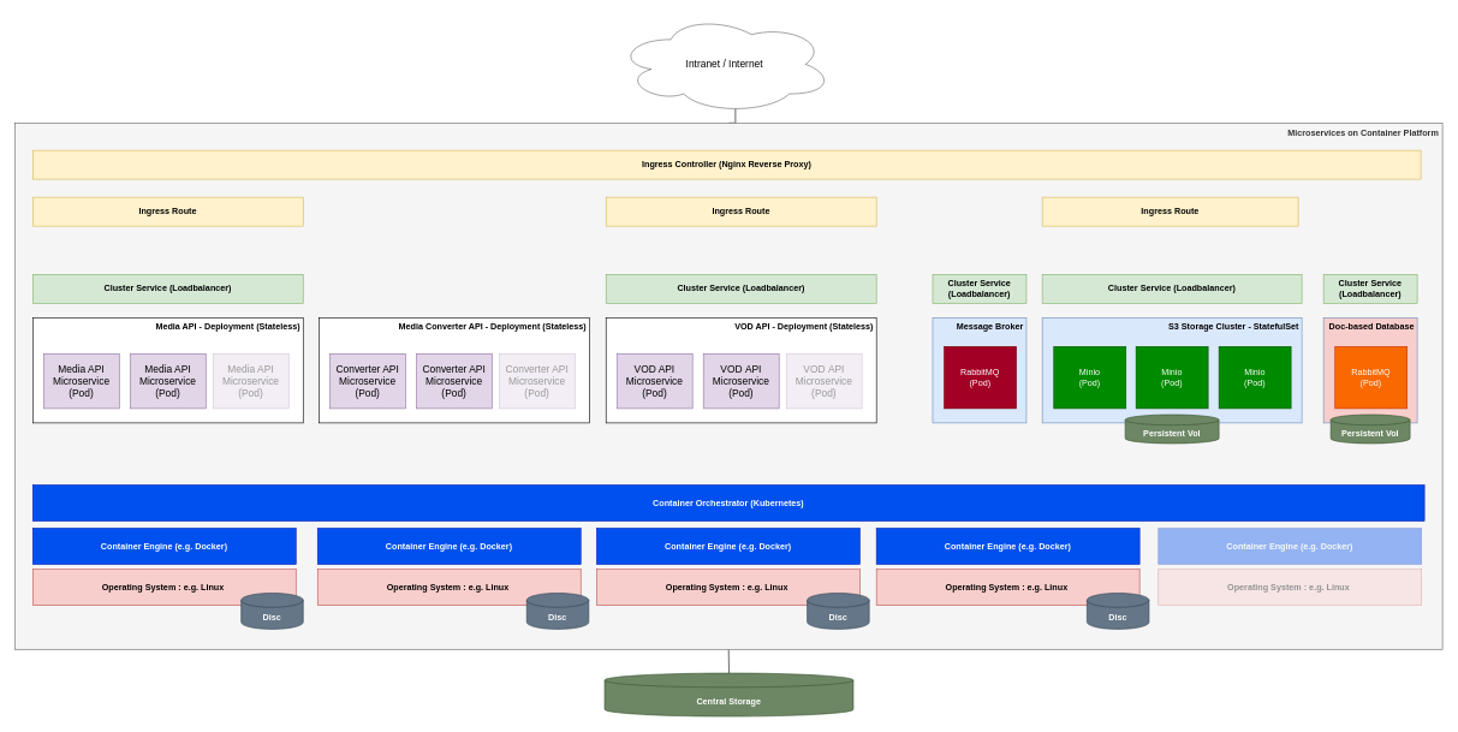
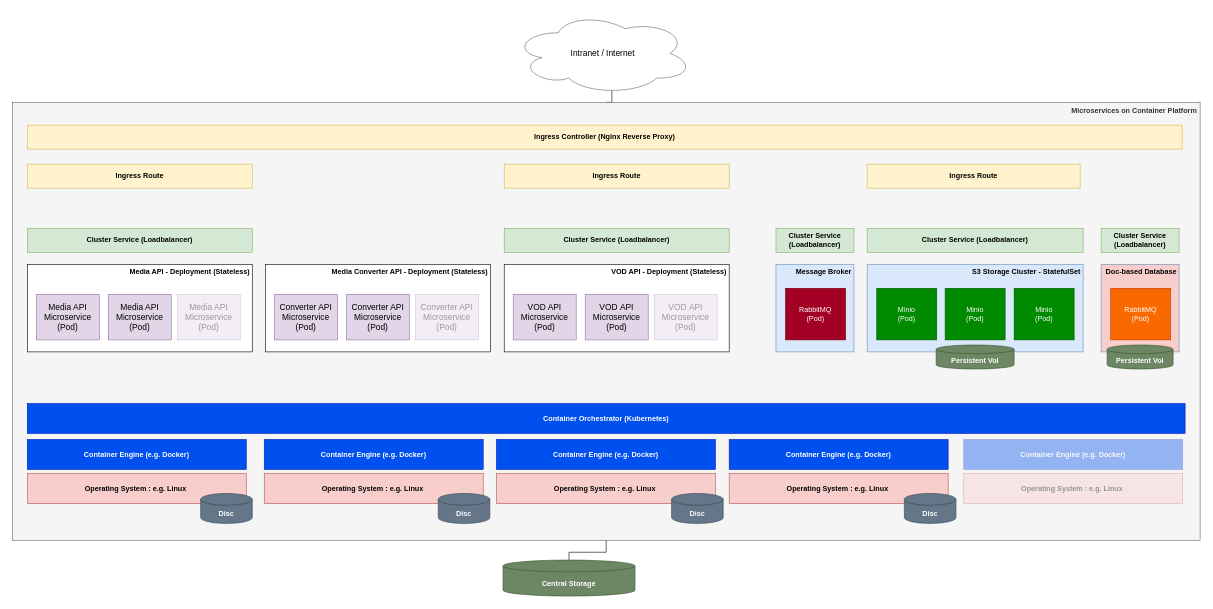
  <mxCell id="0" />
  <mxCell id="1" parent="0" />
  <mxCell id="2" style="edgeStyle=orthogonalEdgeStyle;rounded=0;orthogonalLoop=1;jettySize=auto;html=1;exitX=0.5;exitY=0;exitDx=0;exitDy=0;entryX=0.55;entryY=0.95;entryDx=0;entryDy=0;entryPerimeter=0;fontColor=#000;endArrow=none;endFill=0;" edge="1" parent="1" source="4" target="56"><mxGeometry relative="1" as="geometry" /></mxCell>
  <mxCell id="3" style="edgeStyle=orthogonalEdgeStyle;rounded=0;orthogonalLoop=1;jettySize=auto;html=1;exitX=0.5;exitY=1;exitDx=0;exitDy=0;entryX=0.5;entryY=0;entryDx=0;entryDy=0;entryPerimeter=0;fontColor=#000;endArrow=none;endFill=0;" edge="1" parent="1" source="4" target="23"><mxGeometry relative="1" as="geometry" /></mxCell>
  <mxCell id="4" value="Microservices on Container Platform" style="rounded=0;whiteSpace=wrap;html=1;fillColor=#f5f5f5;fontColor=#333333;strokeColor=#666666;fontStyle=1;align=right;verticalAlign=top;spacingRight=3;" vertex="1" parent="1"><mxGeometry x="20" y="170" width="1980" height="730" as="geometry" /></mxCell>
  <mxCell id="5" value="Container Engine (e.g. Docker)" style="rounded=0;whiteSpace=wrap;html=1;fontSize=12;fillColor=#0050ef;strokeColor=#001DBC;fontStyle=1;fontColor=#ffffff;" vertex="1" parent="1"><mxGeometry x="45" y="732" width="365" height="50" as="geometry" /></mxCell>
  <mxCell id="6" value="Operating System : e.g. Linux&amp;nbsp;" style="rounded=0;whiteSpace=wrap;html=1;fontSize=12;fillColor=#f8cecc;strokeColor=#b85450;fontStyle=1" vertex="1" parent="1"><mxGeometry x="45" y="789" width="365" height="50" as="geometry" /></mxCell>
  <mxCell id="7" value="Container Engine (e.g. Docker)" style="rounded=0;whiteSpace=wrap;html=1;fontSize=12;fillColor=#0050ef;strokeColor=#001DBC;fontStyle=1;fontColor=#ffffff;" vertex="1" parent="1"><mxGeometry x="440" y="732" width="365" height="50" as="geometry" /></mxCell>
  <mxCell id="8" value="Operating System : e.g. Linux&amp;nbsp;" style="rounded=0;whiteSpace=wrap;html=1;fontSize=12;fillColor=#f8cecc;strokeColor=#b85450;fontStyle=1" vertex="1" parent="1"><mxGeometry x="440" y="789" width="365" height="50" as="geometry" /></mxCell>
  <mxCell id="9" value="Container Engine (e.g. Docker)" style="rounded=0;whiteSpace=wrap;html=1;fontSize=12;fillColor=#0050ef;strokeColor=#001DBC;fontStyle=1;fontColor=#ffffff;" vertex="1" parent="1"><mxGeometry x="827" y="732" width="365" height="50" as="geometry" /></mxCell>
  <mxCell id="10" value="Operating System : e.g. Linux&amp;nbsp;" style="rounded=0;whiteSpace=wrap;html=1;fontSize=12;fillColor=#f8cecc;strokeColor=#b85450;fontStyle=1" vertex="1" parent="1"><mxGeometry x="827" y="789" width="365" height="50" as="geometry" /></mxCell>
  <mxCell id="11" value="Container Engine (e.g. Docker)" style="rounded=0;whiteSpace=wrap;html=1;fontSize=12;fillColor=#0050ef;strokeColor=#001DBC;fontStyle=1;fontColor=#ffffff;" vertex="1" parent="1"><mxGeometry x="1606" y="732" width="365" height="50" as="geometry" /></mxCell>
  <mxCell id="12" value="Operating System : e.g. Linux&amp;nbsp;" style="rounded=0;whiteSpace=wrap;html=1;fontSize=12;fillColor=#f8cecc;strokeColor=#b85450;fontStyle=1" vertex="1" parent="1"><mxGeometry x="1606" y="789" width="365" height="50" as="geometry" /></mxCell>
  <mxCell id="13" value="" style="rounded=0;whiteSpace=wrap;html=1;strokeColor=none;opacity=60;fillColor=#f5f5f5;fontColor=#333333;" vertex="1" parent="1"><mxGeometry x="1599" y="727" width="380" height="125" as="geometry" /></mxCell>
  <mxCell id="14" value="Container Orchestrator (Kubernetes)" style="rounded=0;whiteSpace=wrap;html=1;fontSize=12;fillColor=#0050ef;strokeColor=#001DBC;fontStyle=1;fontColor=#ffffff;" vertex="1" parent="1"><mxGeometry x="45" y="672" width="1930" height="50" as="geometry" /></mxCell>
  <mxCell id="15" value="Media API - Deployment (Stateless)" style="rounded=0;whiteSpace=wrap;html=1;verticalAlign=top;align=right;spacingRight=4;spacing=0;fontStyle=1" vertex="1" parent="1"><mxGeometry x="45" y="440" width="375" height="146" as="geometry" /></mxCell>
  <mxCell id="16" value="Media API&lt;br&gt;Microservice&lt;br&gt;(Pod)" style="rounded=0;whiteSpace=wrap;html=1;fontSize=14;fillColor=#e1d5e7;strokeColor=#9673a6;fontStyle=0;" vertex="1" parent="1"><mxGeometry x="60" y="490" width="105" height="76" as="geometry" /></mxCell>
  <mxCell id="17" value="Media API&lt;br&gt;Microservice&lt;br&gt;(Pod)" style="rounded=0;whiteSpace=wrap;html=1;fontSize=14;fillColor=#e1d5e7;strokeColor=#9673a6;fontStyle=0;" vertex="1" parent="1"><mxGeometry x="180" y="490" width="105" height="76" as="geometry" /></mxCell>
  <mxCell id="18" value="Media API&lt;br&gt;Microservice&lt;br&gt;(Pod)" style="rounded=0;whiteSpace=wrap;html=1;fontSize=14;fillColor=#e1d5e7;strokeColor=#9673a6;fontStyle=0;" vertex="1" parent="1"><mxGeometry x="295" y="490" width="105" height="76" as="geometry" /></mxCell>
  <mxCell id="19" value="" style="rounded=0;whiteSpace=wrap;html=1;strokeColor=none;opacity=60;" vertex="1" parent="1"><mxGeometry x="288.5" y="481.5" width="118" height="93" as="geometry" /></mxCell>
  <mxCell id="20" value="Disc" style="shape=cylinder3;whiteSpace=wrap;html=1;boundedLbl=1;backgroundOutline=1;size=9.815;fontSize=12;fillColor=#647687;strokeColor=#314354;fontStyle=1;fontColor=#ffffff;" vertex="1" parent="1"><mxGeometry x="334" y="822" width="86" height="50" as="geometry" /></mxCell>
  <mxCell id="21" value="Disc" style="shape=cylinder3;whiteSpace=wrap;html=1;boundedLbl=1;backgroundOutline=1;size=9.815;fontSize=12;fillColor=#647687;strokeColor=#314354;fontStyle=1;fontColor=#ffffff;" vertex="1" parent="1"><mxGeometry x="730" y="822" width="86" height="50" as="geometry" /></mxCell>
  <mxCell id="22" value="Disc" style="shape=cylinder3;whiteSpace=wrap;html=1;boundedLbl=1;backgroundOutline=1;size=9.815;fontSize=12;fillColor=#647687;strokeColor=#314354;fontStyle=1;fontColor=#ffffff;" vertex="1" parent="1"><mxGeometry x="1119" y="822" width="86" height="50" as="geometry" /></mxCell>
- <mxCell id="23" value="Central Storage" style="shape=cylinder3;whiteSpace=wrap;html=1;boundedLbl=1;backgroundOutline=1;size=9.815;fontSize=12;fillColor=#6d8764;strokeColor=#3A5431;fontStyle=1;fontColor=#ffffff;" vertex="1" parent="1"><mxGeometry x="838" y="933" width="345" height="60" as="geometry" /></mxCell>
+ <mxCell id="23" value="Central Storage" style="shape=cylinder3;whiteSpace=wrap;html=1;boundedLbl=1;backgroundOutline=1;size=9.815;fontSize=12;fillColor=#6d8764;strokeColor=#3A5431;fontStyle=1;fontColor=#ffffff;" vertex="1" parent="1"><mxGeometry x="838" y="933" width="220" height="60" as="geometry" /></mxCell>
  <mxCell id="24" value="Media Converter API - Deployment (Stateless)" style="rounded=0;whiteSpace=wrap;html=1;verticalAlign=top;align=right;spacingRight=4;spacing=0;fontStyle=1" vertex="1" parent="1"><mxGeometry x="442" y="440" width="375" height="146" as="geometry" /></mxCell>
  <mxCell id="25" value="Converter API&lt;br&gt;Microservice&lt;br&gt;(Pod)" style="rounded=0;whiteSpace=wrap;html=1;fontSize=14;fillColor=#e1d5e7;strokeColor=#9673a6;fontStyle=0;" vertex="1" parent="1"><mxGeometry x="457" y="490" width="105" height="76" as="geometry" /></mxCell>
  <mxCell id="26" value="Converter API&lt;br&gt;Microservice&lt;br&gt;(Pod)" style="rounded=0;whiteSpace=wrap;html=1;fontSize=14;fillColor=#e1d5e7;strokeColor=#9673a6;fontStyle=0;" vertex="1" parent="1"><mxGeometry x="577" y="490" width="105" height="76" as="geometry" /></mxCell>
  <mxCell id="27" value="Converter API&lt;br&gt;Microservice&lt;br&gt;(Pod)" style="rounded=0;whiteSpace=wrap;html=1;fontSize=14;fillColor=#e1d5e7;strokeColor=#9673a6;fontStyle=0;" vertex="1" parent="1"><mxGeometry x="692" y="490" width="105" height="76" as="geometry" /></mxCell>
  <mxCell id="28" value="" style="rounded=0;whiteSpace=wrap;html=1;strokeColor=none;opacity=60;" vertex="1" parent="1"><mxGeometry x="685.5" y="481.5" width="118" height="93" as="geometry" /></mxCell>
  <mxCell id="29" value="VOD API - Deployment (Stateless)" style="rounded=0;whiteSpace=wrap;html=1;verticalAlign=top;align=right;spacingRight=4;spacing=0;fontStyle=1" vertex="1" parent="1"><mxGeometry x="840" y="440" width="375" height="146" as="geometry" /></mxCell>
  <mxCell id="30" value="VOD API&lt;br&gt;Microservice&lt;br&gt;(Pod)" style="rounded=0;whiteSpace=wrap;html=1;fontSize=14;fillColor=#e1d5e7;strokeColor=#9673a6;fontStyle=0;" vertex="1" parent="1"><mxGeometry x="855" y="490" width="105" height="76" as="geometry" /></mxCell>
  <mxCell id="31" value="VOD&amp;nbsp;API&lt;br&gt;Microservice&lt;br&gt;(Pod)" style="rounded=0;whiteSpace=wrap;html=1;fontSize=14;fillColor=#e1d5e7;strokeColor=#9673a6;fontStyle=0;" vertex="1" parent="1"><mxGeometry x="975" y="490" width="105" height="76" as="geometry" /></mxCell>
  <mxCell id="32" value="VOD&amp;nbsp;API&lt;br&gt;Microservice&lt;br&gt;(Pod)" style="rounded=0;whiteSpace=wrap;html=1;fontSize=14;fillColor=#e1d5e7;strokeColor=#9673a6;fontStyle=0;" vertex="1" parent="1"><mxGeometry x="1090" y="490" width="105" height="76" as="geometry" /></mxCell>
  <mxCell id="33" value="" style="rounded=0;whiteSpace=wrap;html=1;strokeColor=none;opacity=60;" vertex="1" parent="1"><mxGeometry x="1083.5" y="481.5" width="118" height="93" as="geometry" /></mxCell>
  <mxCell id="34" value="Cluster Service (Loadbalancer)" style="rounded=0;whiteSpace=wrap;html=1;fontSize=12;fillColor=#d5e8d4;strokeColor=#82b366;fontStyle=1" vertex="1" parent="1"><mxGeometry x="45" y="380" width="375" height="40" as="geometry" /></mxCell>
  <mxCell id="35" value="Cluster Service (Loadbalancer)" style="rounded=0;whiteSpace=wrap;html=1;fontSize=12;fillColor=#d5e8d4;strokeColor=#82b366;fontStyle=1" vertex="1" parent="1"><mxGeometry x="840" y="380" width="375" height="40" as="geometry" /></mxCell>
  <mxCell id="36" value="Message Broker" style="rounded=0;whiteSpace=wrap;html=1;verticalAlign=top;align=right;spacingRight=4;fillColor=#dae8fc;strokeColor=#6c8ebf;spacing=0;fontStyle=1" vertex="1" parent="1"><mxGeometry x="1293" y="440" width="130" height="146" as="geometry" /></mxCell>
  <mxCell id="37" value="RabbitMQ&lt;br&gt;(Pod)" style="rounded=0;whiteSpace=wrap;html=1;fillColor=#a20025;strokeColor=#6F0000;fontColor=#ffffff;" vertex="1" parent="1"><mxGeometry x="1309" y="480" width="100" height="86" as="geometry" /></mxCell>
  <mxCell id="38" value="S3 Storage Cluster - StatefulSet" style="rounded=0;whiteSpace=wrap;html=1;verticalAlign=top;align=right;spacingRight=4;fillColor=#dae8fc;strokeColor=#6c8ebf;spacing=0;fontStyle=1" vertex="1" parent="1"><mxGeometry x="1445" y="440" width="360" height="146" as="geometry" /></mxCell>
  <mxCell id="39" value="Minio&lt;br&gt;(Pod)" style="rounded=0;whiteSpace=wrap;html=1;fillColor=#008a00;strokeColor=#005700;fontColor=#ffffff;" vertex="1" parent="1"><mxGeometry x="1461" y="480" width="100" height="86" as="geometry" /></mxCell>
  <mxCell id="40" value="Minio&lt;br&gt;(Pod)" style="rounded=0;whiteSpace=wrap;html=1;fillColor=#008a00;strokeColor=#005700;fontColor=#ffffff;" vertex="1" parent="1"><mxGeometry x="1575" y="480" width="100" height="86" as="geometry" /></mxCell>
  <mxCell id="41" value="Minio&lt;br&gt;(Pod)" style="rounded=0;whiteSpace=wrap;html=1;fillColor=#008a00;strokeColor=#005700;fontColor=#ffffff;" vertex="1" parent="1"><mxGeometry x="1690" y="480" width="100" height="86" as="geometry" /></mxCell>
  <mxCell id="42" value="Persistent Vol" style="shape=cylinder3;whiteSpace=wrap;html=1;boundedLbl=1;backgroundOutline=1;size=7.248;fontSize=12;fillColor=#6d8764;strokeColor=#3A5431;fontStyle=1;fontColor=#ffffff;" vertex="1" parent="1"><mxGeometry x="1560" y="574.5" width="130" height="40" as="geometry" /></mxCell>
  <mxCell id="43" value="Doc-based Database" style="rounded=0;whiteSpace=wrap;html=1;verticalAlign=top;align=right;spacingRight=4;fillColor=#f8cecc;strokeColor=#6c8ebf;spacing=0;fontStyle=1;" vertex="1" parent="1"><mxGeometry x="1835" y="440" width="130" height="146" as="geometry" /></mxCell>
  <mxCell id="44" value="RabbitMQ&lt;br&gt;(Pod)" style="rounded=0;whiteSpace=wrap;html=1;fillColor=#fa6800;strokeColor=#C73500;fontColor=#FFFFFF;" vertex="1" parent="1"><mxGeometry x="1851" y="480" width="100" height="86" as="geometry" /></mxCell>
  <mxCell id="45" value="Persistent Vol" style="shape=cylinder3;whiteSpace=wrap;html=1;boundedLbl=1;backgroundOutline=1;size=7.248;fontSize=12;fillColor=#6d8764;strokeColor=#3A5431;fontStyle=1;fontColor=#ffffff;" vertex="1" parent="1"><mxGeometry x="1845" y="574.5" width="110" height="40" as="geometry" /></mxCell>
  <mxCell id="46" value="Cluster Service (Loadbalancer)" style="rounded=0;whiteSpace=wrap;html=1;fontSize=12;fillColor=#d5e8d4;strokeColor=#82b366;fontStyle=1" vertex="1" parent="1"><mxGeometry x="1293" y="380" width="130" height="40" as="geometry" /></mxCell>
  <mxCell id="47" value="Cluster Service (Loadbalancer)" style="rounded=0;whiteSpace=wrap;html=1;fontSize=12;fillColor=#d5e8d4;strokeColor=#82b366;fontStyle=1" vertex="1" parent="1"><mxGeometry x="1445" y="380" width="360" height="40" as="geometry" /></mxCell>
  <mxCell id="48" value="Cluster Service (Loadbalancer)" style="rounded=0;whiteSpace=wrap;html=1;fontSize=12;fillColor=#d5e8d4;strokeColor=#82b366;fontStyle=1" vertex="1" parent="1"><mxGeometry x="1835" y="380" width="130" height="40" as="geometry" /></mxCell>
  <mxCell id="49" value="Container Engine (e.g. Docker)" style="rounded=0;whiteSpace=wrap;html=1;fontSize=12;fillColor=#0050ef;strokeColor=#001DBC;fontStyle=1;fontColor=#ffffff;" vertex="1" parent="1"><mxGeometry x="1215" y="732" width="365" height="50" as="geometry" /></mxCell>
  <mxCell id="50" value="Operating System : e.g. Linux&amp;nbsp;" style="rounded=0;whiteSpace=wrap;html=1;fontSize=12;fillColor=#f8cecc;strokeColor=#b85450;fontStyle=1" vertex="1" parent="1"><mxGeometry x="1215" y="789" width="365" height="50" as="geometry" /></mxCell>
  <mxCell id="51" value="Disc" style="shape=cylinder3;whiteSpace=wrap;html=1;boundedLbl=1;backgroundOutline=1;size=9.815;fontSize=12;fillColor=#647687;strokeColor=#314354;fontStyle=1;fontColor=#ffffff;" vertex="1" parent="1"><mxGeometry x="1507" y="822" width="86" height="50" as="geometry" /></mxCell>
  <mxCell id="52" value="Ingress Route" style="rounded=0;whiteSpace=wrap;html=1;fontSize=12;fillColor=#fff2cc;strokeColor=#d6b656;fontStyle=1" vertex="1" parent="1"><mxGeometry x="45" y="273" width="375" height="40" as="geometry" /></mxCell>
  <mxCell id="53" value="Ingress Route" style="rounded=0;whiteSpace=wrap;html=1;fontSize=12;fillColor=#fff2cc;strokeColor=#d6b656;fontStyle=1" vertex="1" parent="1"><mxGeometry x="840" y="273" width="375" height="40" as="geometry" /></mxCell>
  <mxCell id="54" value="Ingress Route" style="rounded=0;whiteSpace=wrap;html=1;fontSize=12;fillColor=#fff2cc;strokeColor=#d6b656;fontStyle=1" vertex="1" parent="1"><mxGeometry x="1445" y="273" width="355" height="40" as="geometry" /></mxCell>
  <mxCell id="55" value="Ingress Controller (Nginx Reverse Proxy)" style="rounded=0;whiteSpace=wrap;html=1;fontSize=12;fillColor=#fff2cc;strokeColor=#d6b656;fontStyle=1" vertex="1" parent="1"><mxGeometry x="45" y="208" width="1925" height="40" as="geometry" /></mxCell>
  <mxCell id="56" value="Intranet / Internet" style="ellipse;shape=cloud;whiteSpace=wrap;html=1;fontColor=#000;opacity=60;fontSize=14;" vertex="1" parent="1"><mxGeometry x="855" y="20" width="299" height="137" as="geometry" /></mxCell>
